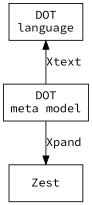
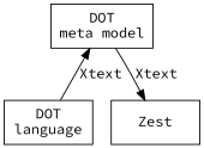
  digraph {
    fontname="Source Code Pro"
    node [fontname="Source Code Pro" shape=box]
    edge [fontname="Source Code Pro"]
    n1 [height=0.6 label="DOT\nlanguage" width=1.2]
    n2 [height=0.6 label="DOT\nmeta model" width=1.2]
    n3 [height=0.6 label=Zest width=1.2]
-   n1 -> n2 [dir=back label=Xtext]
-   n2 -> n3 [label=Xpand]
+   n2 -> n1 [dir=back label=Xtext]
+   n2 -> n3 [label=Xtext]
  }
